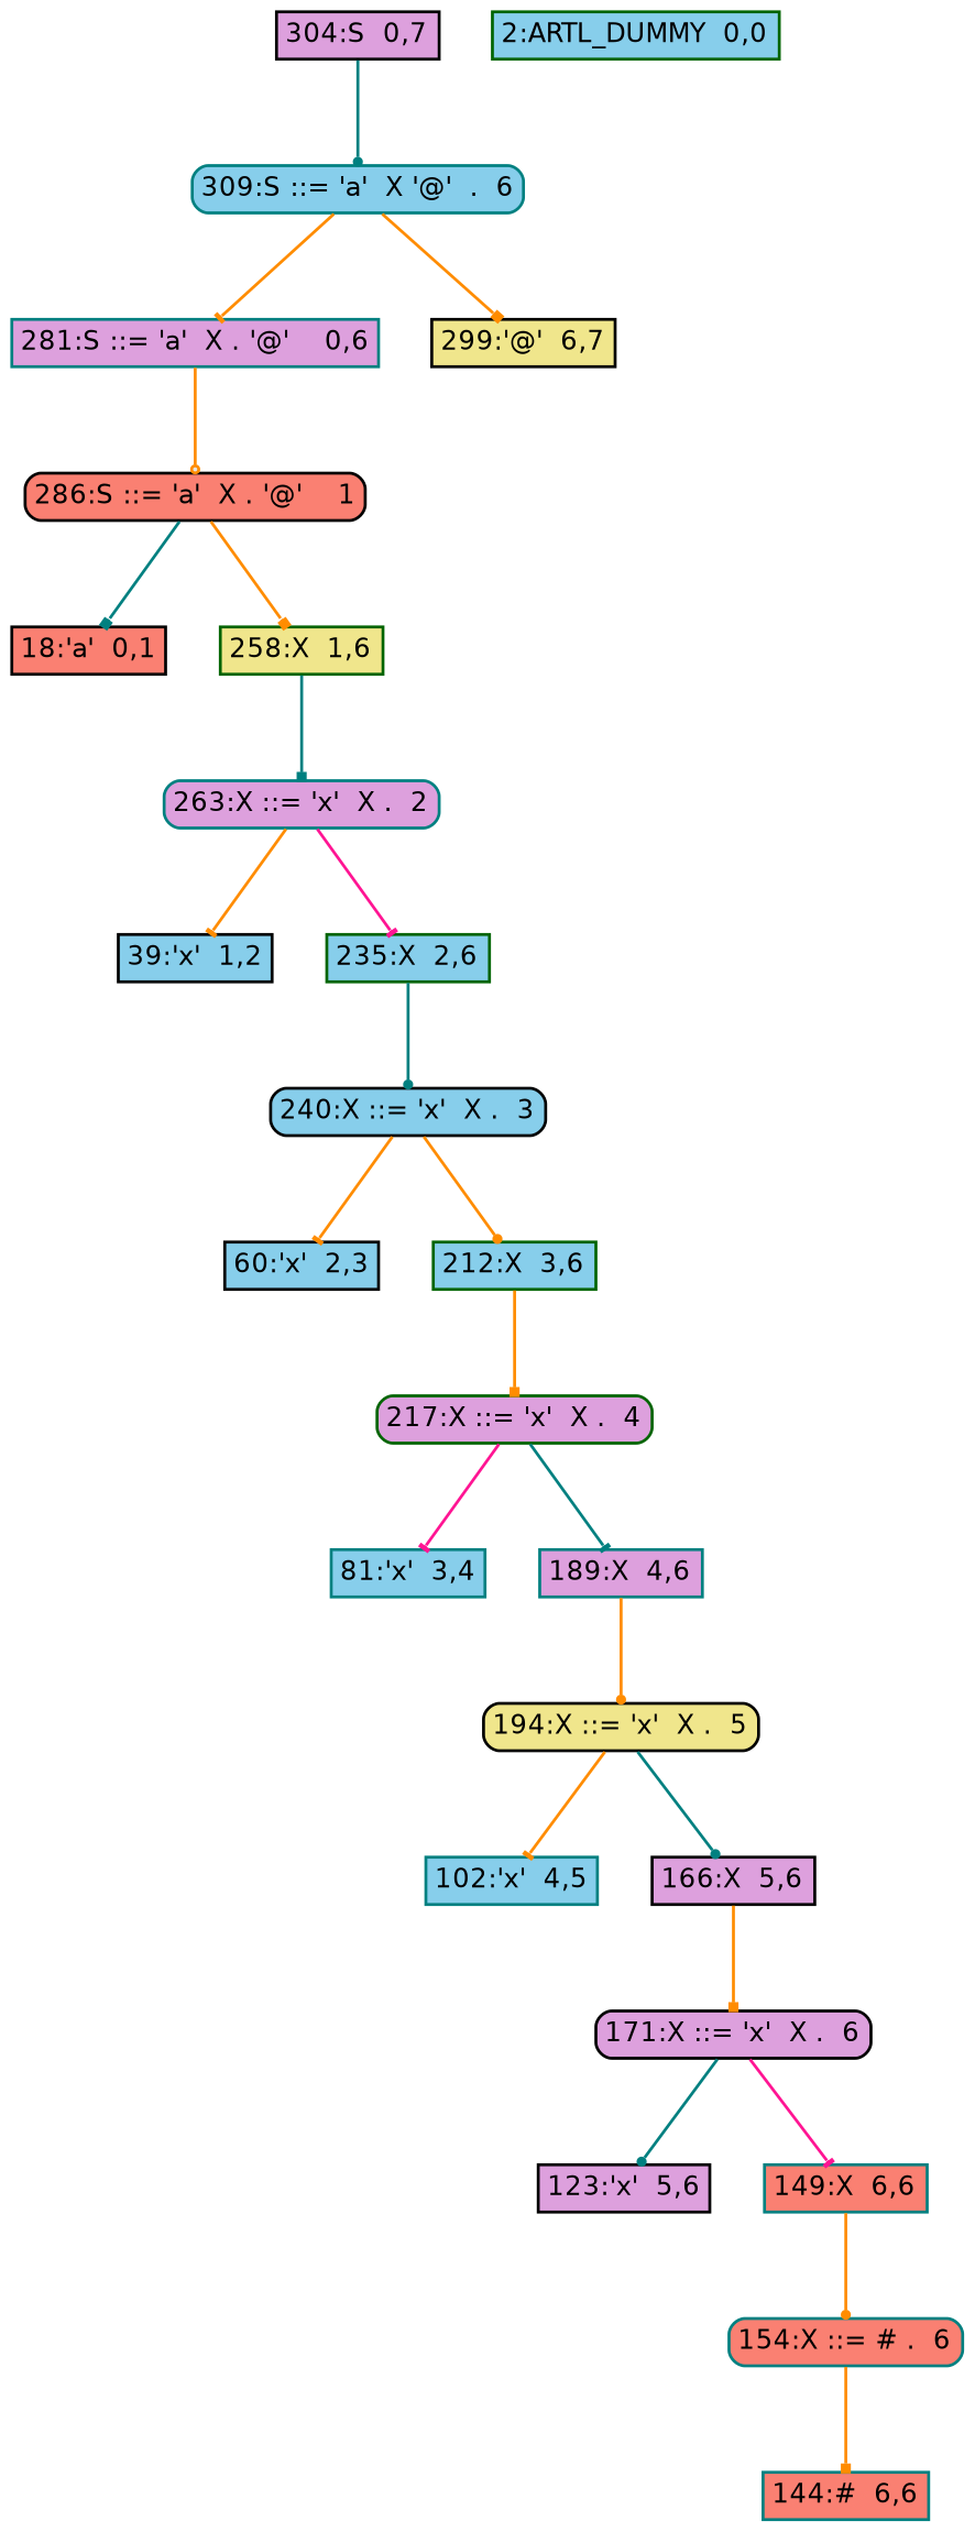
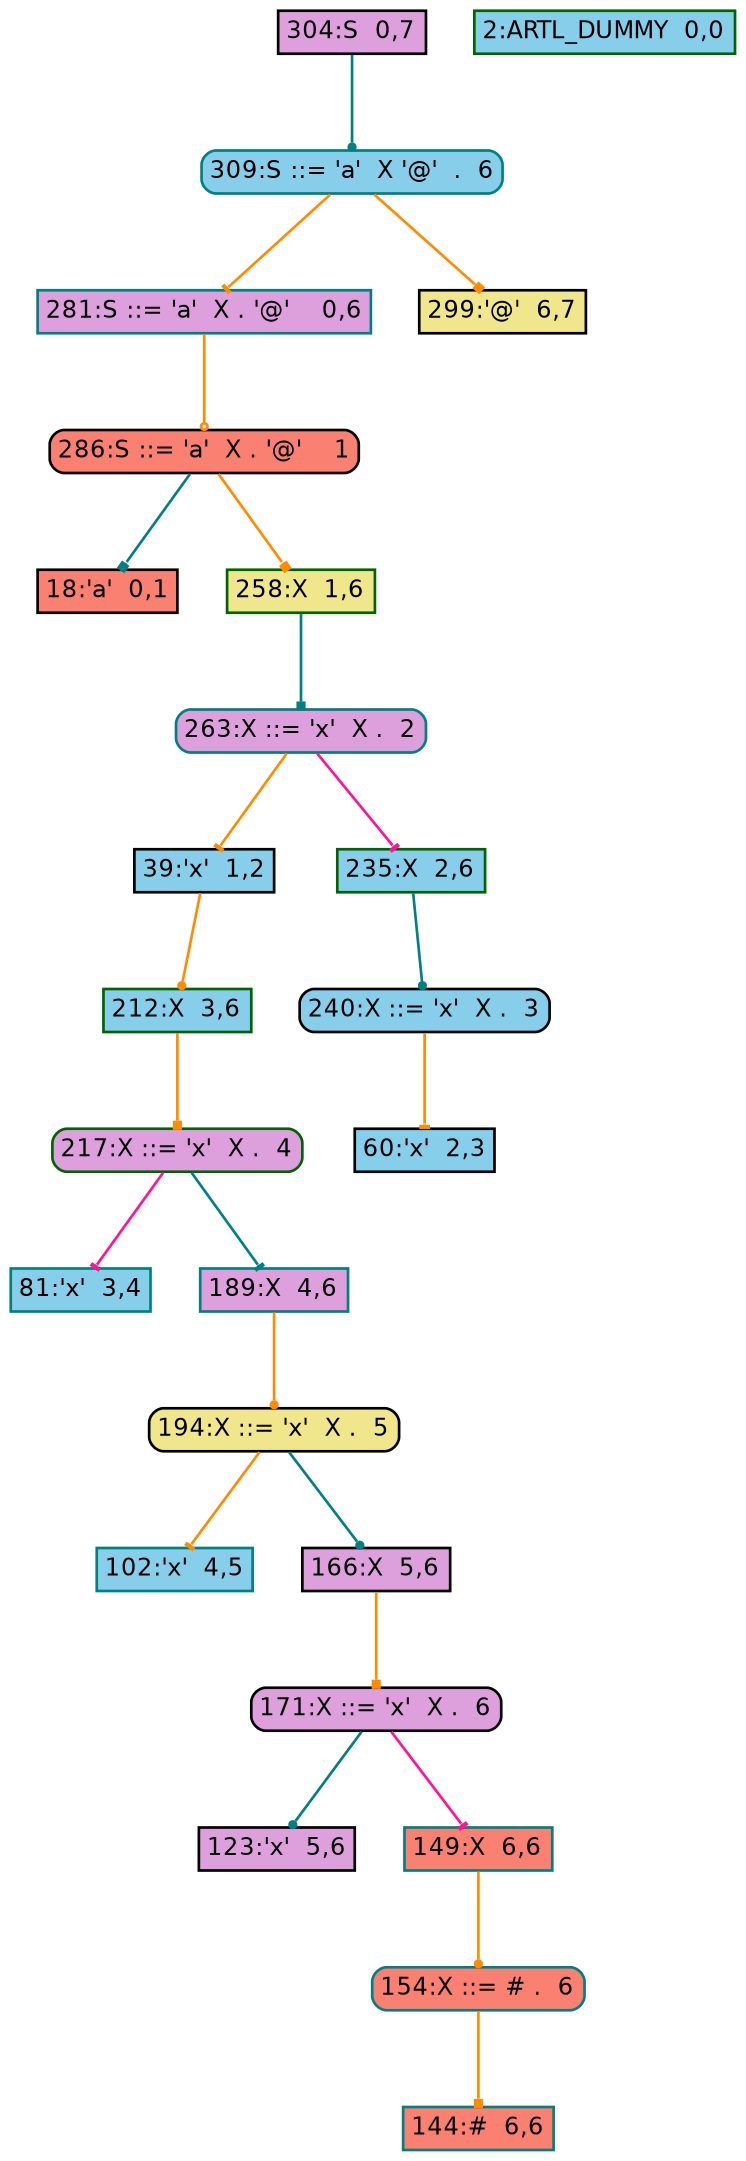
  digraph {
    ordering=out
    node [color=black fillcolor=skyblue fontname=Helvetica fontsize=9 margin=0.04 shape=box style=filled]
    edge [arrowhead=tee arrowsize=0.3 color=darkorange]
    n1 [color=teal height=0 label="309:S ::= 'a'  X '@'  .  6" style="rounded,filled" width=0]
    "281:S ::= 'a'  X . '@'    0,6" [color=teal fillcolor=plum height=0 width=0]
    "299:'@'  6,7" [fillcolor=khaki height=0 width=0]
    "304:S  0,7" [fillcolor=plum height=0 width=0]
    n5 [fillcolor=salmon height=0 label="286:S ::= 'a'  X . '@'    1" style="rounded,filled" width=0]
    "18:'a'  0,1" [fillcolor=salmon height=0 width=0]
    "258:X  1,6" [color=darkgreen fillcolor=khaki height=0 width=0]
    n8 [color=teal fillcolor=plum height=0 label="263:X ::= 'x'  X .  2" style="rounded,filled" width=0]
    "39:'x'  1,2" [height=0 width=0]
    "235:X  2,6" [color=darkgreen height=0 width=0]
    n11 [height=0 label="240:X ::= 'x'  X .  3" style="rounded,filled" width=0]
    "60:'x'  2,3" [height=0 width=0]
    "212:X  3,6" [color=darkgreen height=0 width=0]
    n14 [color=darkgreen fillcolor=plum height=0 label="217:X ::= 'x'  X .  4" style="rounded,filled" width=0]
    "81:'x'  3,4" [color=teal height=0 width=0]
    "189:X  4,6" [color=teal fillcolor=plum height=0 width=0]
    n17 [fillcolor=khaki height=0 label="194:X ::= 'x'  X .  5" style="rounded,filled" width=0]
    "102:'x'  4,5" [color=teal height=0 width=0]
    "166:X  5,6" [fillcolor=plum height=0 width=0]
    n20 [fillcolor=plum height=0 label="171:X ::= 'x'  X .  6" style="rounded,filled" width=0]
    "123:'x'  5,6" [fillcolor=plum height=0 width=0]
    "149:X  6,6" [color=teal fillcolor=salmon height=0 width=0]
    n23 [color=teal fillcolor=salmon height=0 label="154:X ::= # .  6" style="rounded,filled" width=0]
    "144:#  6,6" [color=teal fillcolor=salmon height=0 width=0]
    "2:ARTL_DUMMY  0,0" [color=darkgreen height=0 width=0]
    n1 -> "281:S ::= 'a'  X . '@'    0,6"
    n1 -> "299:'@'  6,7" [arrowhead=box]
    "281:S ::= 'a'  X . '@'    0,6" -> n5 [arrowhead=dot fillcolor=grey90 style=filled]
    "304:S  0,7" -> n1 [arrowhead=dot color=teal]
    n5 -> "18:'a'  0,1" [arrowhead=box color=teal]
    n5 -> "258:X  1,6" [arrowhead=box]
    "258:X  1,6" -> n8 [arrowhead=box color=teal]
    n8 -> "39:'x'  1,2"
    n8 -> "235:X  2,6" [color=deeppink]
    "235:X  2,6" -> n11 [arrowhead=dot color=teal]
    n11 -> "60:'x'  2,3"
-   n11 -> "212:X  3,6" [arrowhead=dot]
+   "39:'x'  1,2" -> "212:X  3,6" [arrowhead=dot]
    "212:X  3,6" -> n14 [arrowhead=box]
    n14 -> "81:'x'  3,4" [color=deeppink]
    n14 -> "189:X  4,6" [color=teal]
    "189:X  4,6" -> n17 [arrowhead=dot]
    n17 -> "102:'x'  4,5"
    n17 -> "166:X  5,6" [arrowhead=dot color=teal]
    "166:X  5,6" -> n20 [arrowhead=box]
    n20 -> "123:'x'  5,6" [arrowhead=dot color=teal]
    n20 -> "149:X  6,6" [color=deeppink]
    "149:X  6,6" -> n23 [arrowhead=dot]
    n23 -> "144:#  6,6" [arrowhead=box]
  }
